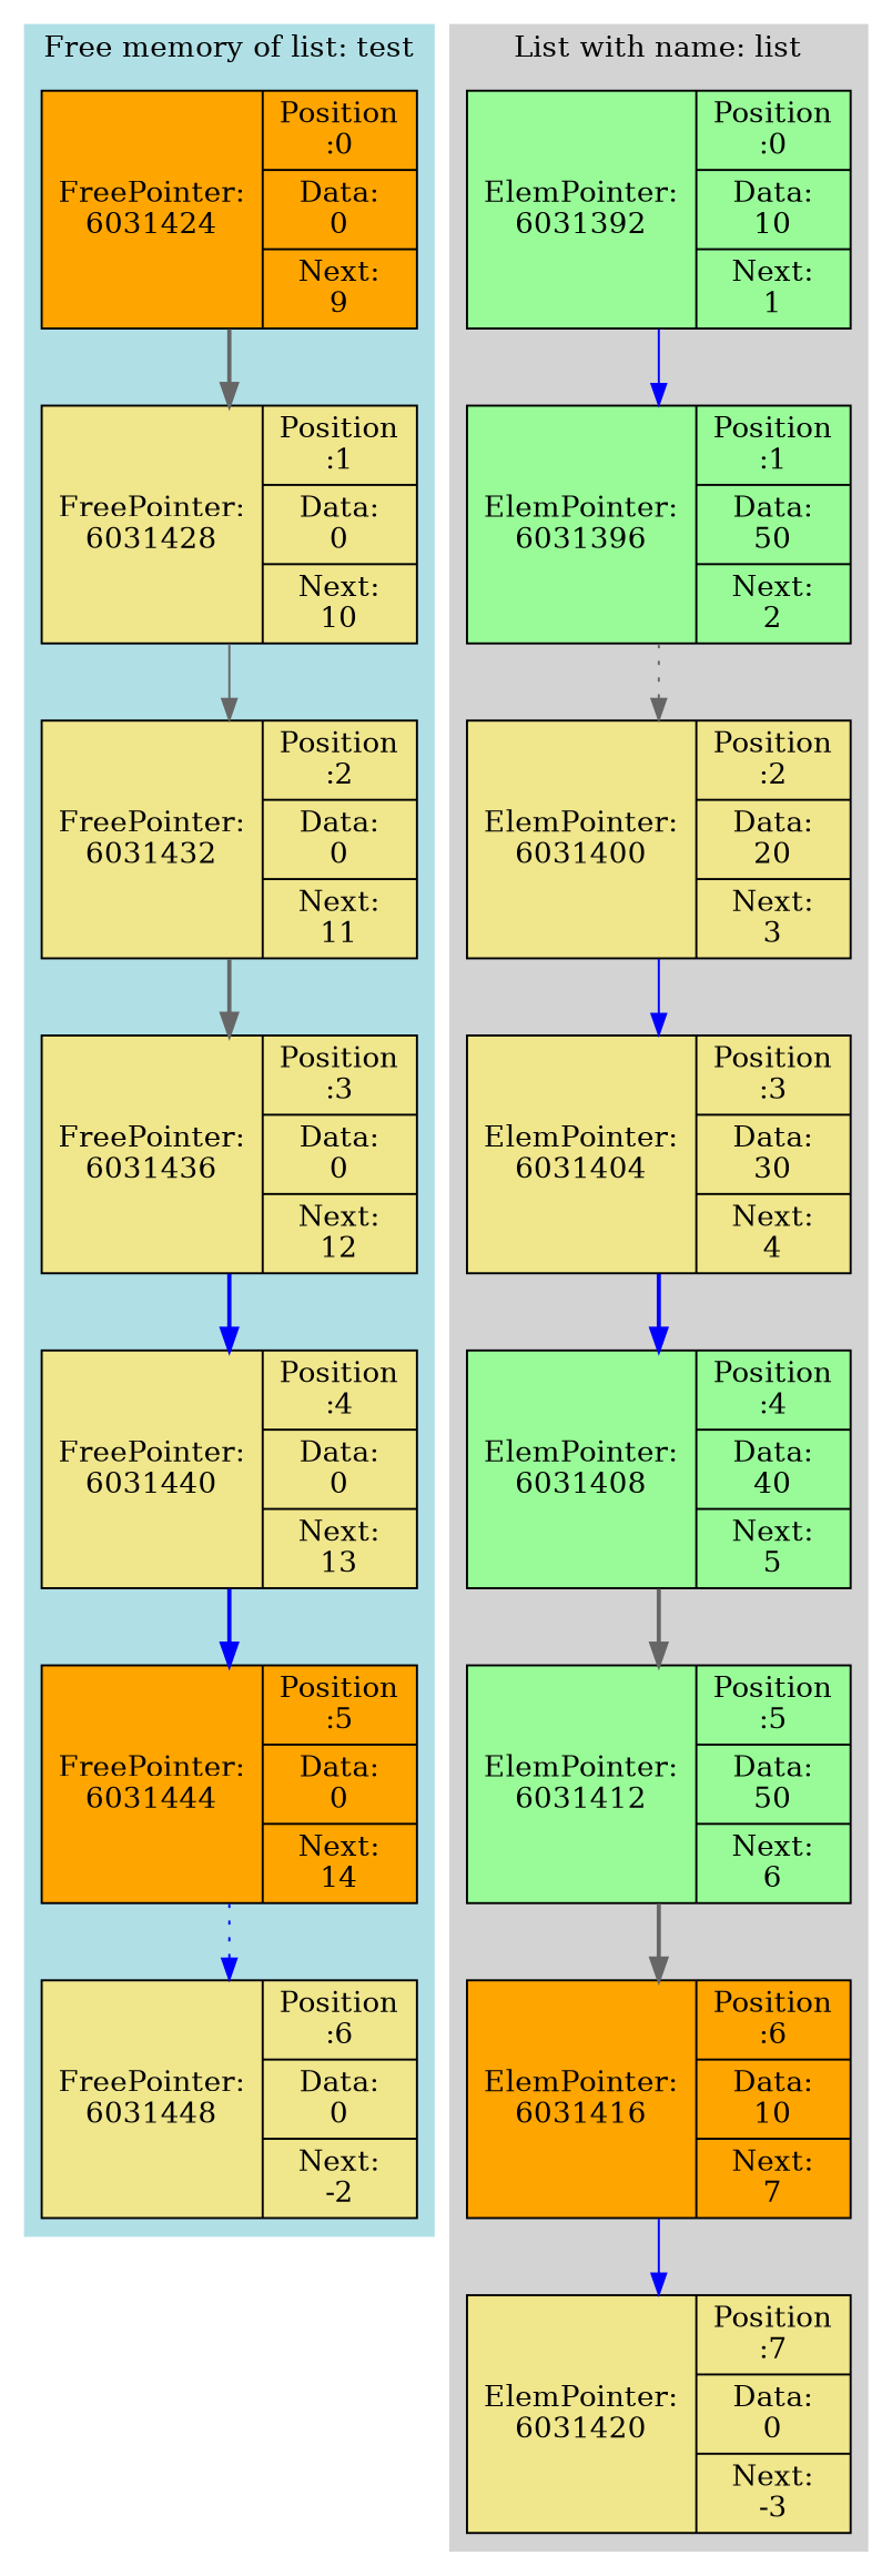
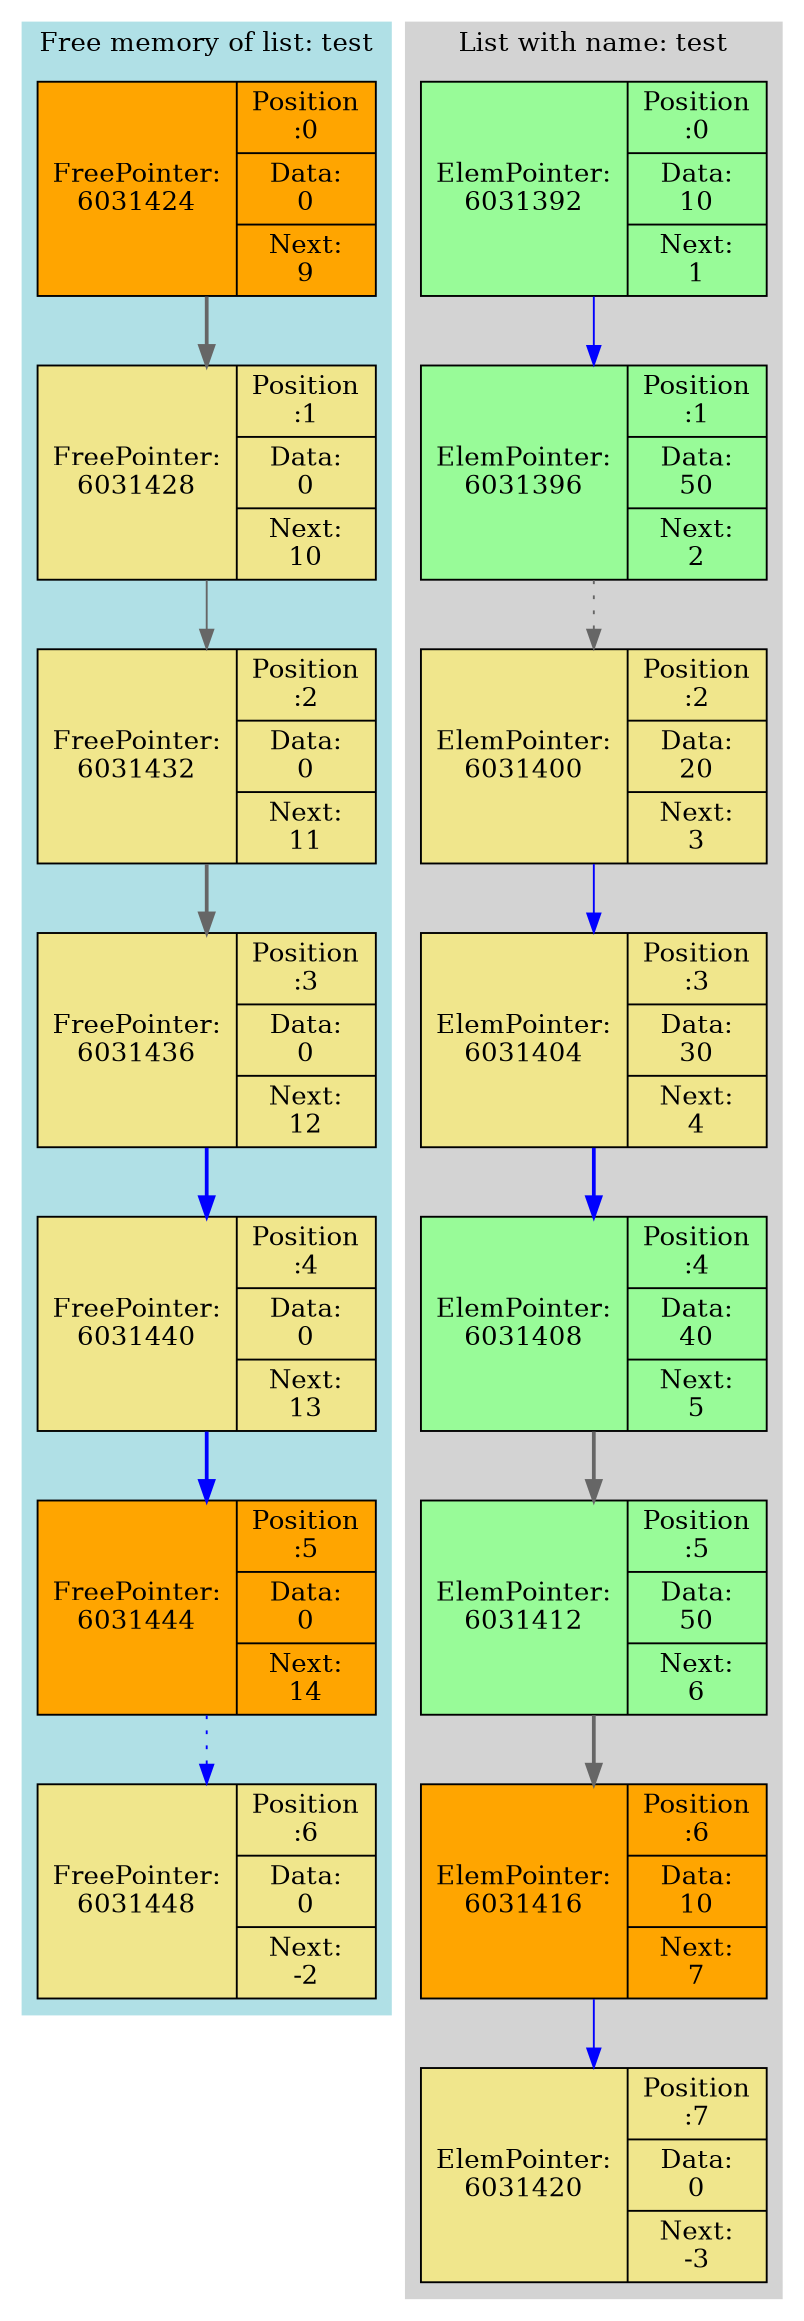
  digraph {
    rankdir=TB
    node [fillcolor=khaki shape=record style=filled]
    edge [color=blue style=bold]
    n1 [fillcolor=orange label="FreePointer:\n6031424 | {Position\n:0 | Data:\n0 | Next:\n9}"]
    n2 [label="FreePointer:\n6031428 | {Position\n:1 | Data:\n0 | Next:\n10}"]
    n3 [label="FreePointer:\n6031432 | {Position\n:2 | Data:\n0 | Next:\n11}"]
    n4 [label="FreePointer:\n6031436 | {Position\n:3 | Data:\n0 | Next:\n12}"]
    n5 [label="FreePointer:\n6031440 | {Position\n:4 | Data:\n0 | Next:\n13}"]
    n6 [fillcolor=orange label="FreePointer:\n6031444 | {Position\n:5 | Data:\n0 | Next:\n14}"]
    n7 [label="FreePointer:\n6031448 | {Position\n:6 | Data:\n0 | Next:\n-2}"]
    n8 [fillcolor=palegreen label="ElemPointer:\n6031392 | {Position\n:0 | Data:\n10 | Next:\n1}"]
    n9 [fillcolor=palegreen label="ElemPointer:\n6031396 | {Position\n:1 | Data:\n50 | Next:\n2}"]
    n10 [label="ElemPointer:\n6031400 | {Position\n:2 | Data:\n20 | Next:\n3}"]
    n11 [label="ElemPointer:\n6031404 | {Position\n:3 | Data:\n30 | Next:\n4}"]
    n12 [fillcolor=palegreen label="ElemPointer:\n6031408 | {Position\n:4 | Data:\n40 | Next:\n5}"]
    n13 [fillcolor=palegreen label="ElemPointer:\n6031412 | {Position\n:5 | Data:\n50 | Next:\n6}"]
    n14 [fillcolor=orange label="ElemPointer:\n6031416 | {Position\n:6 | Data:\n10 | Next:\n7}"]
    n15 [label="ElemPointer:\n6031420 | {Position\n:7 | Data:\n0 | Next:\n-3}"]
    subgraph cluster_1 {
      color=powderblue
      label="Free memory of list: test"
      style=filled
      n1
      n2
      n3
      n4
      n5
      n6
      n7
    }
    subgraph cluster_2 {
      color=lightgrey
-     label="List with name: list"
+     label="List with name: test"
      style=filled
      n8
      n9
      n10
      n11
      n12
      n13
      n14
      n15
    }
    n1 -> n2 [color=gray40]
    n2 -> n3 [color=gray40 style=solid]
    n3 -> n4 [color=gray40]
    n4 -> n5
    n5 -> n6
    n6 -> n7 [style=dotted]
    n8 -> n9 [style=solid]
    n9 -> n10 [color=gray40 style=dotted]
    n10 -> n11 [style=solid]
    n11 -> n12
    n12 -> n13 [color=gray40]
    n13 -> n14 [color=gray40]
    n14 -> n15 [style=solid]
  }
